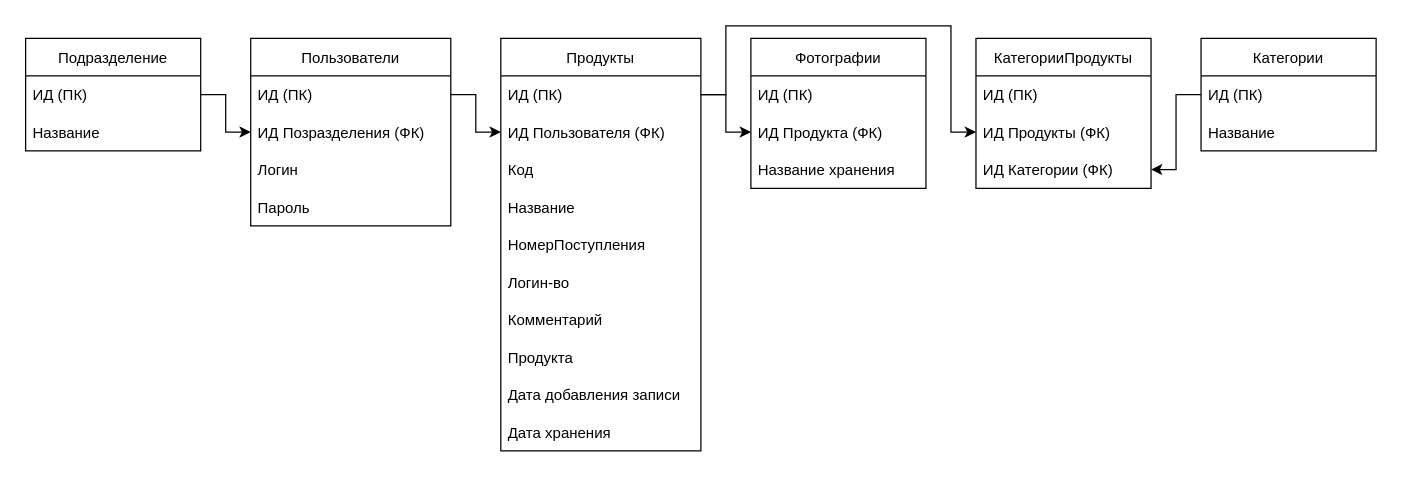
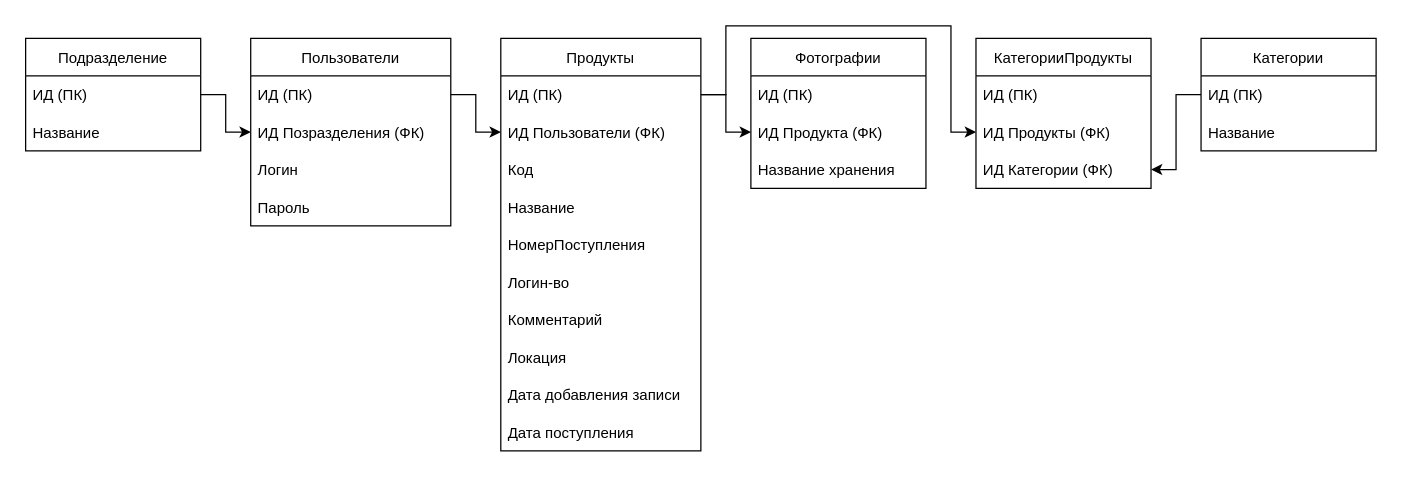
  <mxCell id="0" />
  <mxCell id="1" parent="0" />
  <mxCell id="2" value="Продукты" style="swimlane;fontStyle=0;childLayout=stackLayout;horizontal=1;startSize=30;horizontalStack=0;resizeParent=1;resizeParentMax=0;resizeLast=0;collapsible=1;marginBottom=0;" vertex="1" parent="1"><mxGeometry x="400" y="30" width="160" height="330" as="geometry" /></mxCell>
  <mxCell id="3" value="ИД (ПК)" style="text;strokeColor=none;fillColor=none;align=left;verticalAlign=middle;spacingLeft=4;spacingRight=4;overflow=hidden;points=[[0,0.5],[1,0.5]];portConstraint=eastwest;rotatable=0;" vertex="1" parent="2"><mxGeometry y="30" width="160" height="30" as="geometry" /></mxCell>
- <mxCell id="4" value="ИД Пользователя (ФК)" style="text;strokeColor=none;fillColor=none;align=left;verticalAlign=middle;spacingLeft=4;spacingRight=4;overflow=hidden;points=[[0,0.5],[1,0.5]];portConstraint=eastwest;rotatable=0;" vertex="1" parent="2"><mxGeometry y="60" width="160" height="30" as="geometry" /></mxCell>
+ <mxCell id="4" value="ИД Пользователи (ФК)" style="text;strokeColor=none;fillColor=none;align=left;verticalAlign=middle;spacingLeft=4;spacingRight=4;overflow=hidden;points=[[0,0.5],[1,0.5]];portConstraint=eastwest;rotatable=0;" vertex="1" parent="2"><mxGeometry y="60" width="160" height="30" as="geometry" /></mxCell>
  <mxCell id="5" value="Код" style="text;strokeColor=none;fillColor=none;align=left;verticalAlign=middle;spacingLeft=4;spacingRight=4;overflow=hidden;points=[[0,0.5],[1,0.5]];portConstraint=eastwest;rotatable=0;" vertex="1" parent="2"><mxGeometry y="90" width="160" height="30" as="geometry" /></mxCell>
  <mxCell id="6" value="Название" style="text;strokeColor=none;fillColor=none;align=left;verticalAlign=middle;spacingLeft=4;spacingRight=4;overflow=hidden;points=[[0,0.5],[1,0.5]];portConstraint=eastwest;rotatable=0;" vertex="1" parent="2"><mxGeometry y="120" width="160" height="30" as="geometry" /></mxCell>
  <mxCell id="7" value="НомерПоступления" style="text;strokeColor=none;fillColor=none;align=left;verticalAlign=middle;spacingLeft=4;spacingRight=4;overflow=hidden;points=[[0,0.5],[1,0.5]];portConstraint=eastwest;rotatable=0;" vertex="1" parent="2"><mxGeometry y="150" width="160" height="30" as="geometry" /></mxCell>
  <mxCell id="8" value="Логин-во" style="text;strokeColor=none;fillColor=none;align=left;verticalAlign=middle;spacingLeft=4;spacingRight=4;overflow=hidden;points=[[0,0.5],[1,0.5]];portConstraint=eastwest;rotatable=0;" vertex="1" parent="2"><mxGeometry y="180" width="160" height="30" as="geometry" /></mxCell>
  <mxCell id="9" value="Комментарий" style="text;strokeColor=none;fillColor=none;align=left;verticalAlign=middle;spacingLeft=4;spacingRight=4;overflow=hidden;points=[[0,0.5],[1,0.5]];portConstraint=eastwest;rotatable=0;" vertex="1" parent="2"><mxGeometry y="210" width="160" height="30" as="geometry" /></mxCell>
- <mxCell id="10" value="Продукта" style="text;strokeColor=none;fillColor=none;align=left;verticalAlign=middle;spacingLeft=4;spacingRight=4;overflow=hidden;points=[[0,0.5],[1,0.5]];portConstraint=eastwest;rotatable=0;" vertex="1" parent="2"><mxGeometry y="240" width="160" height="30" as="geometry" /></mxCell>
+ <mxCell id="10" value="Локация" style="text;strokeColor=none;fillColor=none;align=left;verticalAlign=middle;spacingLeft=4;spacingRight=4;overflow=hidden;points=[[0,0.5],[1,0.5]];portConstraint=eastwest;rotatable=0;" vertex="1" parent="2"><mxGeometry y="240" width="160" height="30" as="geometry" /></mxCell>
  <mxCell id="11" value="Дата добавления записи" style="text;strokeColor=none;fillColor=none;align=left;verticalAlign=middle;spacingLeft=4;spacingRight=4;overflow=hidden;points=[[0,0.5],[1,0.5]];portConstraint=eastwest;rotatable=0;" vertex="1" parent="2"><mxGeometry y="270" width="160" height="30" as="geometry" /></mxCell>
- <mxCell id="12" value="Дата хранения" style="text;strokeColor=none;fillColor=none;align=left;verticalAlign=middle;spacingLeft=4;spacingRight=4;overflow=hidden;points=[[0,0.5],[1,0.5]];portConstraint=eastwest;rotatable=0;" vertex="1" parent="2"><mxGeometry y="300" width="160" height="30" as="geometry" /></mxCell>
+ <mxCell id="12" value="Дата поступления" style="text;strokeColor=none;fillColor=none;align=left;verticalAlign=middle;spacingLeft=4;spacingRight=4;overflow=hidden;points=[[0,0.5],[1,0.5]];portConstraint=eastwest;rotatable=0;" vertex="1" parent="2"><mxGeometry y="300" width="160" height="30" as="geometry" /></mxCell>
  <mxCell id="13" value="Фотографии" style="swimlane;fontStyle=0;childLayout=stackLayout;horizontal=1;startSize=30;horizontalStack=0;resizeParent=1;resizeParentMax=0;resizeLast=0;collapsible=1;marginBottom=0;" vertex="1" parent="1"><mxGeometry x="600" y="30" width="140" height="120" as="geometry" /></mxCell>
  <mxCell id="14" value="ИД (ПК)" style="text;strokeColor=none;fillColor=none;align=left;verticalAlign=middle;spacingLeft=4;spacingRight=4;overflow=hidden;points=[[0,0.5],[1,0.5]];portConstraint=eastwest;rotatable=0;" vertex="1" parent="13"><mxGeometry y="30" width="140" height="30" as="geometry" /></mxCell>
  <mxCell id="15" value="ИД Продукта (ФК)" style="text;strokeColor=none;fillColor=none;align=left;verticalAlign=middle;spacingLeft=4;spacingRight=4;overflow=hidden;points=[[0,0.5],[1,0.5]];portConstraint=eastwest;rotatable=0;" vertex="1" parent="13"><mxGeometry y="60" width="140" height="30" as="geometry" /></mxCell>
  <mxCell id="16" value="Название хранения" style="text;strokeColor=none;fillColor=none;align=left;verticalAlign=middle;spacingLeft=4;spacingRight=4;overflow=hidden;points=[[0,0.5],[1,0.5]];portConstraint=eastwest;rotatable=0;" vertex="1" parent="13"><mxGeometry y="90" width="140" height="30" as="geometry" /></mxCell>
  <mxCell id="17" style="edgeStyle=orthogonalEdgeStyle;rounded=0;orthogonalLoop=1;jettySize=auto;html=1;exitX=1;exitY=0.5;exitDx=0;exitDy=0;entryX=0;entryY=0.5;entryDx=0;entryDy=0;" edge="1" parent="1" source="3" target="15"><mxGeometry relative="1" as="geometry"><Array as="points"><mxPoint x="580" y="75" /><mxPoint x="580" y="105" /></Array></mxGeometry></mxCell>
  <mxCell id="18" value="Категории" style="swimlane;fontStyle=0;childLayout=stackLayout;horizontal=1;startSize=30;horizontalStack=0;resizeParent=1;resizeParentMax=0;resizeLast=0;collapsible=1;marginBottom=0;" vertex="1" parent="1"><mxGeometry x="960" y="30" width="140" height="90" as="geometry" /></mxCell>
  <mxCell id="19" value="ИД (ПК)" style="text;strokeColor=none;fillColor=none;align=left;verticalAlign=middle;spacingLeft=4;spacingRight=4;overflow=hidden;points=[[0,0.5],[1,0.5]];portConstraint=eastwest;rotatable=0;" vertex="1" parent="18"><mxGeometry y="30" width="140" height="30" as="geometry" /></mxCell>
  <mxCell id="20" value="Название" style="text;strokeColor=none;fillColor=none;align=left;verticalAlign=middle;spacingLeft=4;spacingRight=4;overflow=hidden;points=[[0,0.5],[1,0.5]];portConstraint=eastwest;rotatable=0;" vertex="1" parent="18"><mxGeometry y="60" width="140" height="30" as="geometry" /></mxCell>
  <mxCell id="21" value="КатегорииПродукты" style="swimlane;fontStyle=0;childLayout=stackLayout;horizontal=1;startSize=30;horizontalStack=0;resizeParent=1;resizeParentMax=0;resizeLast=0;collapsible=1;marginBottom=0;" vertex="1" parent="1"><mxGeometry x="780" y="30" width="140" height="120" as="geometry" /></mxCell>
  <mxCell id="22" value="ИД (ПК)" style="text;strokeColor=none;fillColor=none;align=left;verticalAlign=middle;spacingLeft=4;spacingRight=4;overflow=hidden;points=[[0,0.5],[1,0.5]];portConstraint=eastwest;rotatable=0;" vertex="1" parent="21"><mxGeometry y="30" width="140" height="30" as="geometry" /></mxCell>
  <mxCell id="23" value="ИД Продукты (ФК)" style="text;strokeColor=none;fillColor=none;align=left;verticalAlign=middle;spacingLeft=4;spacingRight=4;overflow=hidden;points=[[0,0.5],[1,0.5]];portConstraint=eastwest;rotatable=0;" vertex="1" parent="21"><mxGeometry y="60" width="140" height="30" as="geometry" /></mxCell>
  <mxCell id="24" value="ИД Категории (ФК)" style="text;strokeColor=none;fillColor=none;align=left;verticalAlign=middle;spacingLeft=4;spacingRight=4;overflow=hidden;points=[[0,0.5],[1,0.5]];portConstraint=eastwest;rotatable=0;" vertex="1" parent="21"><mxGeometry y="90" width="140" height="30" as="geometry" /></mxCell>
  <mxCell id="25" value="Пользователи" style="swimlane;fontStyle=0;childLayout=stackLayout;horizontal=1;startSize=30;horizontalStack=0;resizeParent=1;resizeParentMax=0;resizeLast=0;collapsible=1;marginBottom=0;" vertex="1" parent="1"><mxGeometry x="200" y="30" width="160" height="150" as="geometry" /></mxCell>
  <mxCell id="26" value="ИД (ПК)" style="text;strokeColor=none;fillColor=none;align=left;verticalAlign=middle;spacingLeft=4;spacingRight=4;overflow=hidden;points=[[0,0.5],[1,0.5]];portConstraint=eastwest;rotatable=0;" vertex="1" parent="25"><mxGeometry y="30" width="160" height="30" as="geometry" /></mxCell>
  <mxCell id="27" value="ИД Позразделения (ФК)" style="text;strokeColor=none;fillColor=none;align=left;verticalAlign=middle;spacingLeft=4;spacingRight=4;overflow=hidden;points=[[0,0.5],[1,0.5]];portConstraint=eastwest;rotatable=0;" vertex="1" parent="25"><mxGeometry y="60" width="160" height="30" as="geometry" /></mxCell>
  <mxCell id="28" value="Логин" style="text;strokeColor=none;fillColor=none;align=left;verticalAlign=middle;spacingLeft=4;spacingRight=4;overflow=hidden;points=[[0,0.5],[1,0.5]];portConstraint=eastwest;rotatable=0;" vertex="1" parent="25"><mxGeometry y="90" width="160" height="30" as="geometry" /></mxCell>
  <mxCell id="29" value="Пароль" style="text;strokeColor=none;fillColor=none;align=left;verticalAlign=middle;spacingLeft=4;spacingRight=4;overflow=hidden;points=[[0,0.5],[1,0.5]];portConstraint=eastwest;rotatable=0;" vertex="1" parent="25"><mxGeometry y="120" width="160" height="30" as="geometry" /></mxCell>
  <mxCell id="30" value="Подразделение" style="swimlane;fontStyle=0;childLayout=stackLayout;horizontal=1;startSize=30;horizontalStack=0;resizeParent=1;resizeParentMax=0;resizeLast=0;collapsible=1;marginBottom=0;" vertex="1" parent="1"><mxGeometry x="20" y="30" width="140" height="90" as="geometry" /></mxCell>
  <mxCell id="31" value="ИД (ПК)" style="text;strokeColor=none;fillColor=none;align=left;verticalAlign=middle;spacingLeft=4;spacingRight=4;overflow=hidden;points=[[0,0.5],[1,0.5]];portConstraint=eastwest;rotatable=0;" vertex="1" parent="30"><mxGeometry y="30" width="140" height="30" as="geometry" /></mxCell>
  <mxCell id="32" value="Название" style="text;strokeColor=none;fillColor=none;align=left;verticalAlign=middle;spacingLeft=4;spacingRight=4;overflow=hidden;points=[[0,0.5],[1,0.5]];portConstraint=eastwest;rotatable=0;" vertex="1" parent="30"><mxGeometry y="60" width="140" height="30" as="geometry" /></mxCell>
  <mxCell id="33" style="edgeStyle=orthogonalEdgeStyle;rounded=0;orthogonalLoop=1;jettySize=auto;html=1;exitX=1;exitY=0.5;exitDx=0;exitDy=0;entryX=0;entryY=0.5;entryDx=0;entryDy=0;" edge="1" parent="1" source="3" target="23"><mxGeometry relative="1" as="geometry"><mxPoint x="590" y="10" as="targetPoint" /><Array as="points"><mxPoint x="580" y="75" /><mxPoint x="580" y="20" /><mxPoint x="760" y="20" /><mxPoint x="760" y="105" /></Array></mxGeometry></mxCell>
  <mxCell id="34" style="edgeStyle=orthogonalEdgeStyle;rounded=0;orthogonalLoop=1;jettySize=auto;html=1;exitX=0;exitY=0.5;exitDx=0;exitDy=0;entryX=1;entryY=0.5;entryDx=0;entryDy=0;" edge="1" parent="1" source="19" target="24"><mxGeometry relative="1" as="geometry"><Array as="points"><mxPoint x="940" y="75" /><mxPoint x="940" y="135" /></Array></mxGeometry></mxCell>
  <mxCell id="35" style="edgeStyle=orthogonalEdgeStyle;rounded=0;orthogonalLoop=1;jettySize=auto;html=1;exitX=1;exitY=0.5;exitDx=0;exitDy=0;entryX=0;entryY=0.5;entryDx=0;entryDy=0;" edge="1" parent="1" source="26" target="4"><mxGeometry relative="1" as="geometry" /></mxCell>
  <mxCell id="36" style="edgeStyle=orthogonalEdgeStyle;rounded=0;orthogonalLoop=1;jettySize=auto;html=1;exitX=1;exitY=0.5;exitDx=0;exitDy=0;entryX=0;entryY=0.5;entryDx=0;entryDy=0;" edge="1" parent="1" source="31" target="27"><mxGeometry relative="1" as="geometry" /></mxCell>
